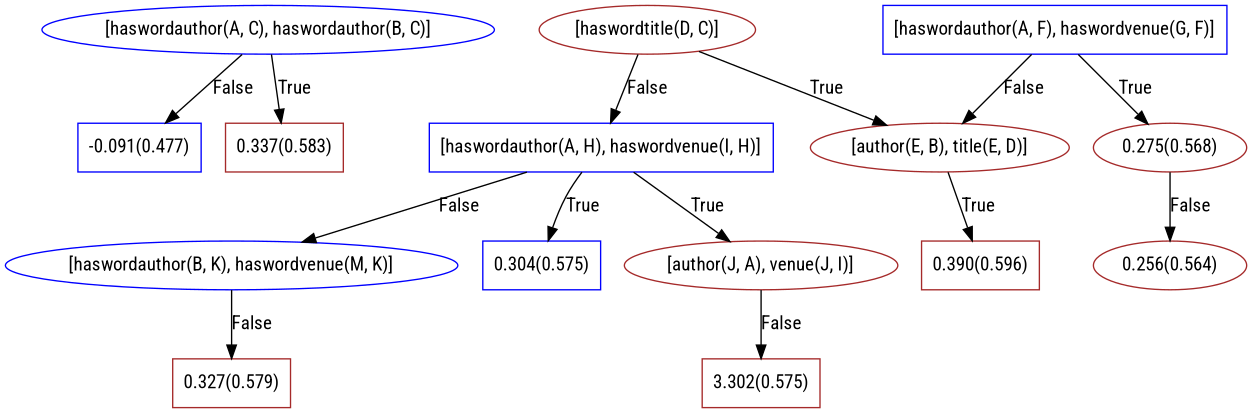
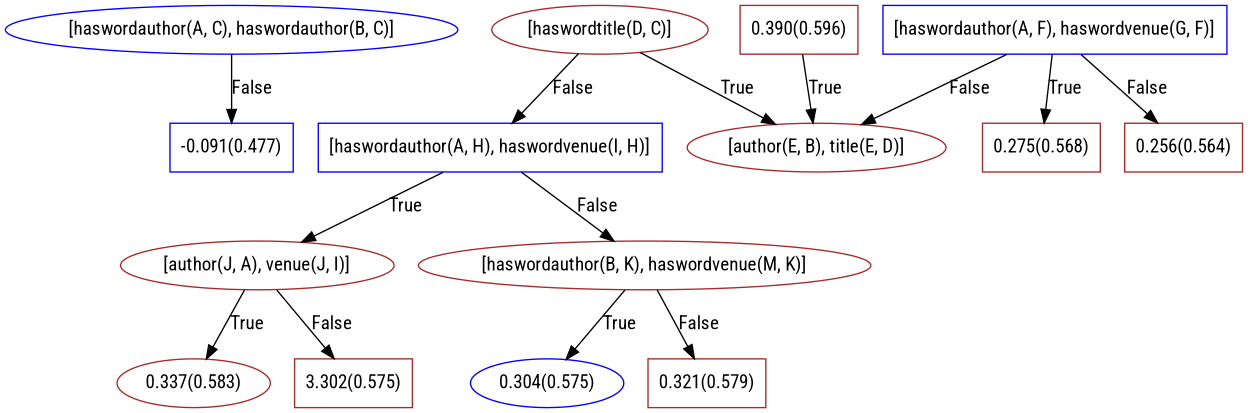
  digraph {
    fontname="Roboto Condensed"
    node [color=brown fontname="Roboto Condensed" shape=box]
    edge [fontname="Roboto Condensed"]
    n1 [color=blue label="[haswordauthor(A, C), haswordauthor(B, C)]" shape=""]
    n2 [color=blue label="-0.091(0.477)"]
    n3 [label="[haswordtitle(D, C)]" shape=""]
    n4 [label="[author(E, B), title(E, D)]" shape=""]
    n5 [color=blue label="[haswordauthor(A, H), haswordvenue(I, H)]"]
    n6 [label="0.390(0.596)"]
    n7 [label="[author(J, A), venue(J, I)]" shape=""]
-   n8 [color=blue label="[haswordauthor(B, K), haswordvenue(M, K)]" shape=""]
+   n8 [label="[haswordauthor(B, K), haswordvenue(M, K)]" shape=""]
    n9 [color=blue label="[haswordauthor(A, F), haswordvenue(G, F)]"]
-   n10 [label="0.275(0.568)" shape=ellipse]
-   n11 [label="0.256(0.564)" shape=ellipse]
-   n12 [label="0.337(0.583)"]
+   n10 [label="0.275(0.568)"]
+   n11 [label="0.256(0.564)"]
+   n12 [label="0.337(0.583)" shape=ellipse]
    n13 [label="3.302(0.575)"]
-   n14 [color=blue label="0.304(0.575)"]
-   n15 [label="0.327(0.579)"]
+   n14 [color=blue label="0.304(0.575)" shape=ellipse]
+   n15 [label="0.321(0.579)"]
    n1 -> n2 [label=False]
    n3 -> n4 [label=True]
    n3 -> n5 [label=False]
-   n4 -> n6 [label=True]
+   n6 -> n4 [label=True]
    n5 -> n7 [label=True]
    n5 -> n8 [label=False]
-   n1 -> n12 [label=True]
+   n7 -> n12 [label=True]
    n7 -> n13 [label=False]
-   n5 -> n14 [label=True]
+   n8 -> n14 [label=True]
    n8 -> n15 [label=False]
    n9 -> n4 [label=False]
    n9 -> n10 [label=True]
-   n10 -> n11 [label=False]
+   n9 -> n11 [label=False]
  }
